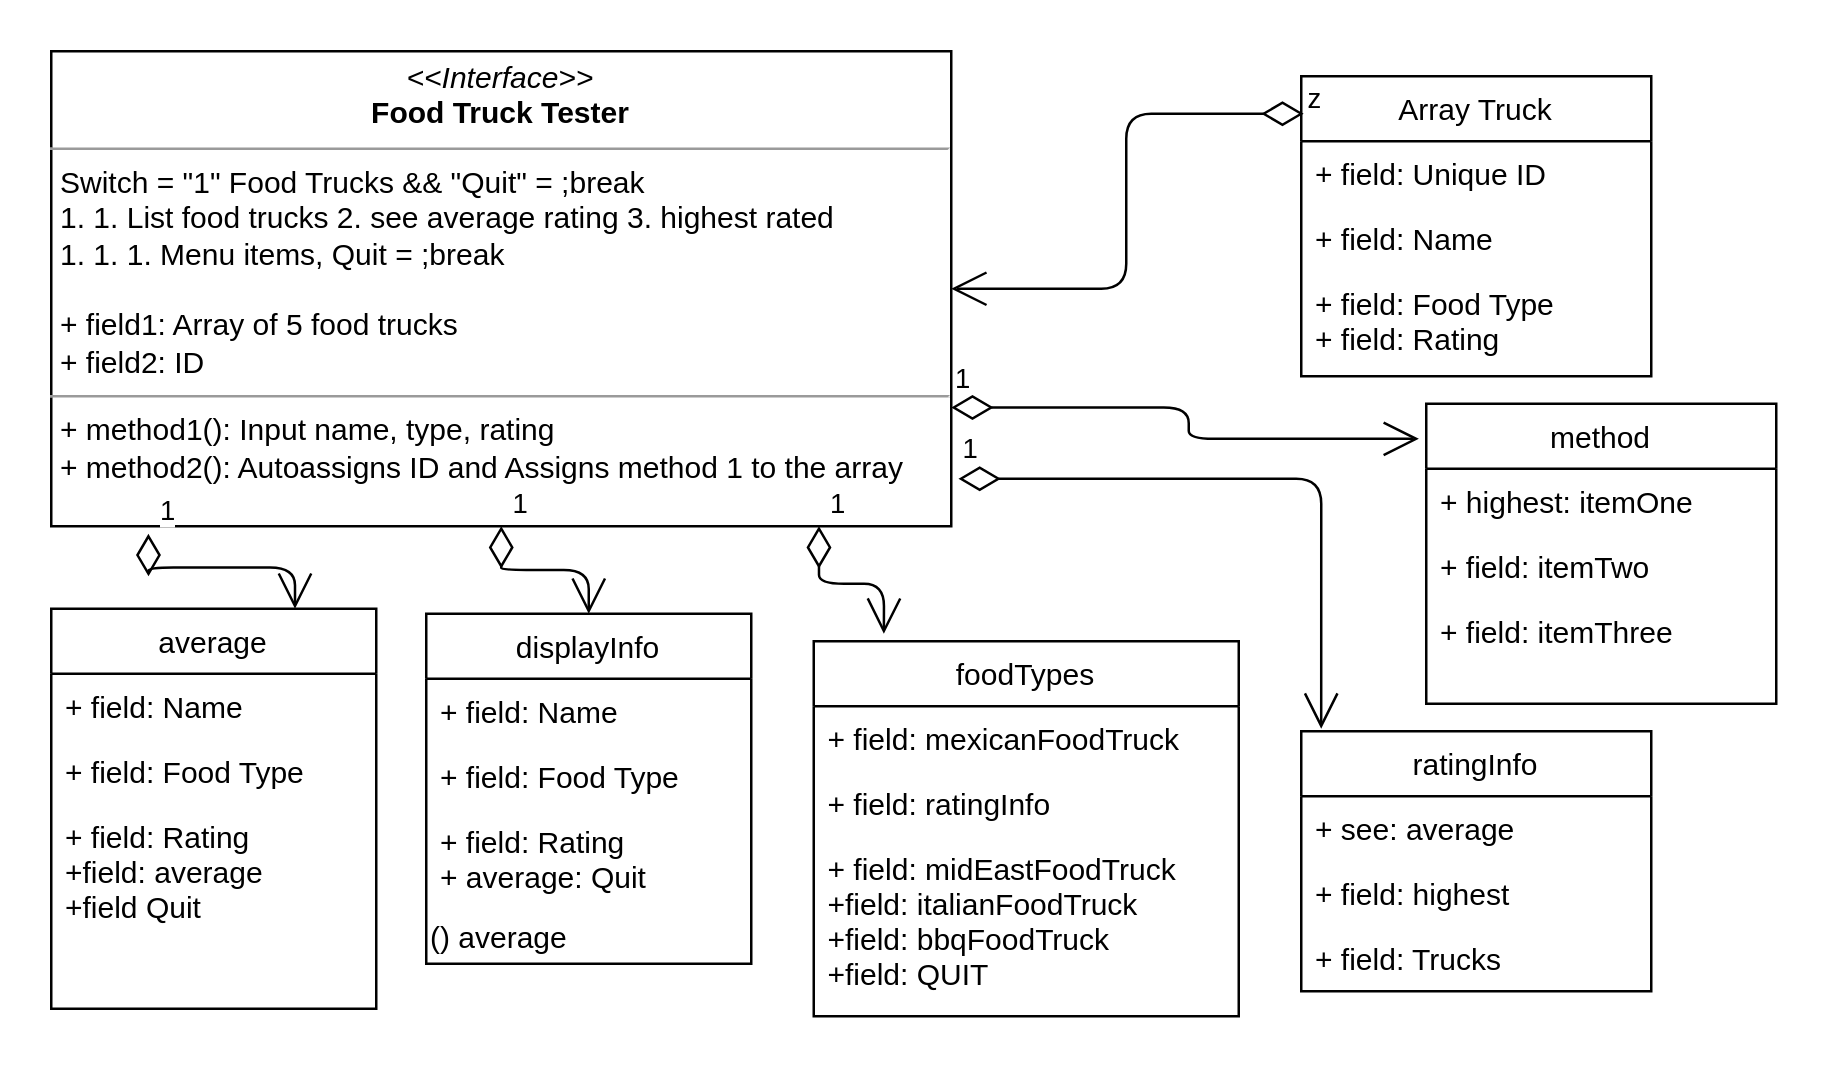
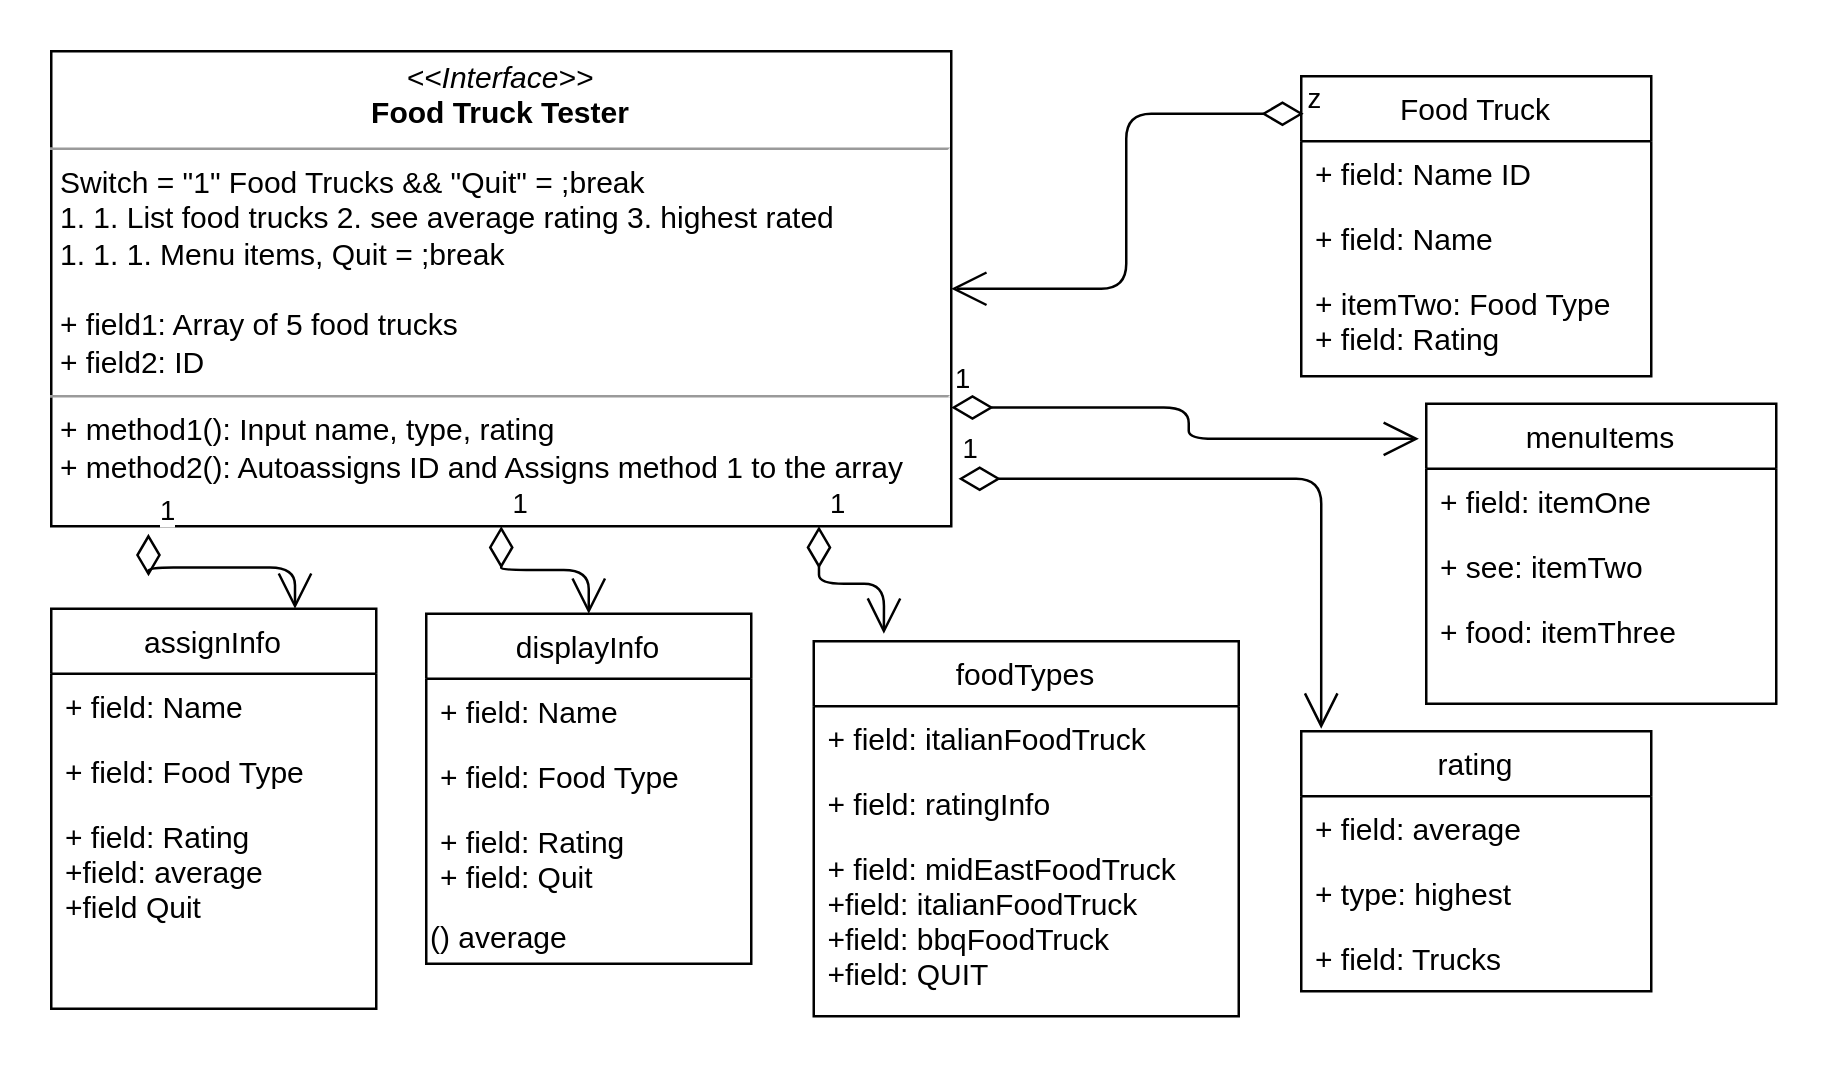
  <mxCell id="0" />
  <mxCell id="1" parent="0" />
- <mxCell id="2" value="Array Truck" style="swimlane;fontStyle=0;childLayout=stackLayout;horizontal=1;startSize=26;fillColor=none;horizontalStack=0;resizeParent=1;resizeParentMax=0;resizeLast=0;collapsible=1;marginBottom=0;" vertex="1" parent="1"><mxGeometry x="520" y="30" width="140" height="120" as="geometry"><mxRectangle x="20" y="120" width="90" height="26" as="alternateBounds" /></mxGeometry></mxCell>
- <mxCell id="3" value="+ field: Unique ID" style="text;strokeColor=none;fillColor=none;align=left;verticalAlign=top;spacingLeft=4;spacingRight=4;overflow=hidden;rotatable=0;points=[[0,0.5],[1,0.5]];portConstraint=eastwest;" vertex="1" parent="2"><mxGeometry y="26" width="140" height="26" as="geometry" /></mxCell>
+ <mxCell id="2" value="Food Truck" style="swimlane;fontStyle=0;childLayout=stackLayout;horizontal=1;startSize=26;fillColor=none;horizontalStack=0;resizeParent=1;resizeParentMax=0;resizeLast=0;collapsible=1;marginBottom=0;" vertex="1" parent="1"><mxGeometry x="520" y="30" width="140" height="120" as="geometry"><mxRectangle x="20" y="120" width="90" height="26" as="alternateBounds" /></mxGeometry></mxCell>
+ <mxCell id="3" value="+ field: Name ID" style="text;strokeColor=none;fillColor=none;align=left;verticalAlign=top;spacingLeft=4;spacingRight=4;overflow=hidden;rotatable=0;points=[[0,0.5],[1,0.5]];portConstraint=eastwest;" vertex="1" parent="2"><mxGeometry y="26" width="140" height="26" as="geometry" /></mxCell>
  <mxCell id="4" value="+ field: Name" style="text;strokeColor=none;fillColor=none;align=left;verticalAlign=top;spacingLeft=4;spacingRight=4;overflow=hidden;rotatable=0;points=[[0,0.5],[1,0.5]];portConstraint=eastwest;" vertex="1" parent="2"><mxGeometry y="52" width="140" height="26" as="geometry" /></mxCell>
- <mxCell id="5" value="+ field: Food Type&#10;+ field: Rating" style="text;strokeColor=none;fillColor=none;align=left;verticalAlign=top;spacingLeft=4;spacingRight=4;overflow=hidden;rotatable=0;points=[[0,0.5],[1,0.5]];portConstraint=eastwest;" vertex="1" parent="2"><mxGeometry y="78" width="140" height="42" as="geometry" /></mxCell>
+ <mxCell id="5" value="+ itemTwo: Food Type&#10;+ field: Rating" style="text;strokeColor=none;fillColor=none;align=left;verticalAlign=top;spacingLeft=4;spacingRight=4;overflow=hidden;rotatable=0;points=[[0,0.5],[1,0.5]];portConstraint=eastwest;" vertex="1" parent="2"><mxGeometry y="78" width="140" height="42" as="geometry" /></mxCell>
  <mxCell id="6" value="&lt;p style=&quot;margin: 0px ; margin-top: 4px ; text-align: center&quot;&gt;&lt;i&gt;&amp;lt;&amp;lt;Interface&amp;gt;&amp;gt;&lt;/i&gt;&lt;br&gt;&lt;b&gt;Food Truck Tester&lt;/b&gt;&lt;/p&gt;&lt;hr size=&quot;1&quot;&gt;&lt;p style=&quot;margin: 0px ; margin-left: 4px&quot;&gt;Switch = &quot;1&quot; Food Trucks &amp;amp;&amp;amp; &quot;Quit&quot; = ;break&lt;/p&gt;&lt;p style=&quot;margin: 0px ; margin-left: 4px&quot;&gt;1. 1. List food trucks 2. see average rating 3. highest rated&lt;/p&gt;&lt;p style=&quot;margin: 0px ; margin-left: 4px&quot;&gt;1. 1. 1. Menu items, Quit = ;break&lt;/p&gt;&lt;p style=&quot;margin: 0px ; margin-left: 4px&quot;&gt;&lt;br&gt;&lt;/p&gt;&lt;p style=&quot;margin: 0px ; margin-left: 4px&quot;&gt;+&amp;nbsp;&lt;span&gt;field1: Array of 5 food trucks&lt;/span&gt;&lt;/p&gt;&lt;p style=&quot;margin: 0px ; margin-left: 4px&quot;&gt;+ field2: ID&lt;/p&gt;&lt;hr size=&quot;1&quot;&gt;&lt;p style=&quot;margin: 0px ; margin-left: 4px&quot;&gt;+ method1(): Input name, type, rating&lt;br&gt;+ method2(): Autoassigns ID and Assigns method 1 to the array&amp;nbsp;&lt;/p&gt;" style="verticalAlign=top;align=left;overflow=fill;fontSize=12;fontFamily=Helvetica;html=1;" vertex="1" parent="1"><mxGeometry x="20" y="20" width="360" height="190" as="geometry" /></mxCell>
  <mxCell id="7" value="displayInfo" style="swimlane;fontStyle=0;childLayout=stackLayout;horizontal=1;startSize=26;fillColor=none;horizontalStack=0;resizeParent=1;resizeParentMax=0;resizeLast=0;collapsible=1;marginBottom=0;" vertex="1" parent="1"><mxGeometry x="170" y="245" width="130" height="140" as="geometry" /></mxCell>
  <mxCell id="8" value="+ field: Name" style="text;strokeColor=none;fillColor=none;align=left;verticalAlign=top;spacingLeft=4;spacingRight=4;overflow=hidden;rotatable=0;points=[[0,0.5],[1,0.5]];portConstraint=eastwest;" vertex="1" parent="7"><mxGeometry y="26" width="130" height="26" as="geometry" /></mxCell>
  <mxCell id="9" value="+ field: Food Type" style="text;strokeColor=none;fillColor=none;align=left;verticalAlign=top;spacingLeft=4;spacingRight=4;overflow=hidden;rotatable=0;points=[[0,0.5],[1,0.5]];portConstraint=eastwest;" vertex="1" parent="7"><mxGeometry y="52" width="130" height="26" as="geometry" /></mxCell>
- <mxCell id="10" value="+ field: Rating&#10;+ average: Quit " style="text;strokeColor=none;fillColor=none;align=left;verticalAlign=top;spacingLeft=4;spacingRight=4;overflow=hidden;rotatable=0;points=[[0,0.5],[1,0.5]];portConstraint=eastwest;" vertex="1" parent="7"><mxGeometry y="78" width="130" height="42" as="geometry" /></mxCell>
+ <mxCell id="10" value="+ field: Rating&#10;+ field: Quit " style="text;strokeColor=none;fillColor=none;align=left;verticalAlign=top;spacingLeft=4;spacingRight=4;overflow=hidden;rotatable=0;points=[[0,0.5],[1,0.5]];portConstraint=eastwest;" vertex="1" parent="7"><mxGeometry y="78" width="130" height="42" as="geometry" /></mxCell>
  <mxCell id="11" value="() average" style="text;html=1;resizable=0;points=[];autosize=1;align=left;verticalAlign=top;spacingTop=-4;" vertex="1" parent="7"><mxGeometry y="120" width="130" height="20" as="geometry" /></mxCell>
- <mxCell id="12" value="average" style="swimlane;fontStyle=0;childLayout=stackLayout;horizontal=1;startSize=26;fillColor=none;horizontalStack=0;resizeParent=1;resizeParentMax=0;resizeLast=0;collapsible=1;marginBottom=0;" vertex="1" parent="1"><mxGeometry x="20" y="243" width="130" height="160" as="geometry" /></mxCell>
+ <mxCell id="12" value="assignInfo" style="swimlane;fontStyle=0;childLayout=stackLayout;horizontal=1;startSize=26;fillColor=none;horizontalStack=0;resizeParent=1;resizeParentMax=0;resizeLast=0;collapsible=1;marginBottom=0;" vertex="1" parent="1"><mxGeometry x="20" y="243" width="130" height="160" as="geometry" /></mxCell>
  <mxCell id="13" value="+ field: Name&#10;" style="text;strokeColor=none;fillColor=none;align=left;verticalAlign=top;spacingLeft=4;spacingRight=4;overflow=hidden;rotatable=0;points=[[0,0.5],[1,0.5]];portConstraint=eastwest;" vertex="1" parent="12"><mxGeometry y="26" width="130" height="26" as="geometry" /></mxCell>
  <mxCell id="14" value="+ field: Food Type" style="text;strokeColor=none;fillColor=none;align=left;verticalAlign=top;spacingLeft=4;spacingRight=4;overflow=hidden;rotatable=0;points=[[0,0.5],[1,0.5]];portConstraint=eastwest;" vertex="1" parent="12"><mxGeometry y="52" width="130" height="26" as="geometry" /></mxCell>
  <mxCell id="15" value="+ field: Rating&#10;+field: average&#10;+field Quit" style="text;strokeColor=none;fillColor=none;align=left;verticalAlign=top;spacingLeft=4;spacingRight=4;overflow=hidden;rotatable=0;points=[[0,0.5],[1,0.5]];portConstraint=eastwest;" vertex="1" parent="12"><mxGeometry y="78" width="130" height="82" as="geometry" /></mxCell>
- <mxCell id="16" value="ratingInfo" style="swimlane;fontStyle=0;childLayout=stackLayout;horizontal=1;startSize=26;fillColor=none;horizontalStack=0;resizeParent=1;resizeParentMax=0;resizeLast=0;collapsible=1;marginBottom=0;" vertex="1" parent="1"><mxGeometry x="520" y="292" width="140" height="104" as="geometry" /></mxCell>
- <mxCell id="17" value="+ see: average" style="text;strokeColor=none;fillColor=none;align=left;verticalAlign=top;spacingLeft=4;spacingRight=4;overflow=hidden;rotatable=0;points=[[0,0.5],[1,0.5]];portConstraint=eastwest;" vertex="1" parent="16"><mxGeometry y="26" width="140" height="26" as="geometry" /></mxCell>
- <mxCell id="18" value="+ field: highest" style="text;strokeColor=none;fillColor=none;align=left;verticalAlign=top;spacingLeft=4;spacingRight=4;overflow=hidden;rotatable=0;points=[[0,0.5],[1,0.5]];portConstraint=eastwest;" vertex="1" parent="16"><mxGeometry y="52" width="140" height="26" as="geometry" /></mxCell>
+ <mxCell id="16" value="rating" style="swimlane;fontStyle=0;childLayout=stackLayout;horizontal=1;startSize=26;fillColor=none;horizontalStack=0;resizeParent=1;resizeParentMax=0;resizeLast=0;collapsible=1;marginBottom=0;" vertex="1" parent="1"><mxGeometry x="520" y="292" width="140" height="104" as="geometry" /></mxCell>
+ <mxCell id="17" value="+ field: average" style="text;strokeColor=none;fillColor=none;align=left;verticalAlign=top;spacingLeft=4;spacingRight=4;overflow=hidden;rotatable=0;points=[[0,0.5],[1,0.5]];portConstraint=eastwest;" vertex="1" parent="16"><mxGeometry y="26" width="140" height="26" as="geometry" /></mxCell>
+ <mxCell id="18" value="+ type: highest" style="text;strokeColor=none;fillColor=none;align=left;verticalAlign=top;spacingLeft=4;spacingRight=4;overflow=hidden;rotatable=0;points=[[0,0.5],[1,0.5]];portConstraint=eastwest;" vertex="1" parent="16"><mxGeometry y="52" width="140" height="26" as="geometry" /></mxCell>
  <mxCell id="19" value="+ field: Trucks" style="text;strokeColor=none;fillColor=none;align=left;verticalAlign=top;spacingLeft=4;spacingRight=4;overflow=hidden;rotatable=0;points=[[0,0.5],[1,0.5]];portConstraint=eastwest;" vertex="1" parent="16"><mxGeometry y="78" width="140" height="26" as="geometry" /></mxCell>
- <mxCell id="20" value="method" style="swimlane;fontStyle=0;childLayout=stackLayout;horizontal=1;startSize=26;fillColor=none;horizontalStack=0;resizeParent=1;resizeParentMax=0;resizeLast=0;collapsible=1;marginBottom=0;" vertex="1" parent="1"><mxGeometry x="570" y="161" width="140" height="120" as="geometry" /></mxCell>
- <mxCell id="21" value="+ highest: itemOne" style="text;strokeColor=none;fillColor=none;align=left;verticalAlign=top;spacingLeft=4;spacingRight=4;overflow=hidden;rotatable=0;points=[[0,0.5],[1,0.5]];portConstraint=eastwest;" vertex="1" parent="20"><mxGeometry y="26" width="140" height="26" as="geometry" /></mxCell>
- <mxCell id="22" value="+ field: itemTwo" style="text;strokeColor=none;fillColor=none;align=left;verticalAlign=top;spacingLeft=4;spacingRight=4;overflow=hidden;rotatable=0;points=[[0,0.5],[1,0.5]];portConstraint=eastwest;" vertex="1" parent="20"><mxGeometry y="52" width="140" height="26" as="geometry" /></mxCell>
- <mxCell id="23" value="+ field: itemThree" style="text;strokeColor=none;fillColor=none;align=left;verticalAlign=top;spacingLeft=4;spacingRight=4;overflow=hidden;rotatable=0;points=[[0,0.5],[1,0.5]];portConstraint=eastwest;" vertex="1" parent="20"><mxGeometry y="78" width="140" height="42" as="geometry" /></mxCell>
+ <mxCell id="20" value="menuItems" style="swimlane;fontStyle=0;childLayout=stackLayout;horizontal=1;startSize=26;fillColor=none;horizontalStack=0;resizeParent=1;resizeParentMax=0;resizeLast=0;collapsible=1;marginBottom=0;" vertex="1" parent="1"><mxGeometry x="570" y="161" width="140" height="120" as="geometry" /></mxCell>
+ <mxCell id="21" value="+ field: itemOne" style="text;strokeColor=none;fillColor=none;align=left;verticalAlign=top;spacingLeft=4;spacingRight=4;overflow=hidden;rotatable=0;points=[[0,0.5],[1,0.5]];portConstraint=eastwest;" vertex="1" parent="20"><mxGeometry y="26" width="140" height="26" as="geometry" /></mxCell>
+ <mxCell id="22" value="+ see: itemTwo" style="text;strokeColor=none;fillColor=none;align=left;verticalAlign=top;spacingLeft=4;spacingRight=4;overflow=hidden;rotatable=0;points=[[0,0.5],[1,0.5]];portConstraint=eastwest;" vertex="1" parent="20"><mxGeometry y="52" width="140" height="26" as="geometry" /></mxCell>
+ <mxCell id="23" value="+ food: itemThree" style="text;strokeColor=none;fillColor=none;align=left;verticalAlign=top;spacingLeft=4;spacingRight=4;overflow=hidden;rotatable=0;points=[[0,0.5],[1,0.5]];portConstraint=eastwest;" vertex="1" parent="20"><mxGeometry y="78" width="140" height="42" as="geometry" /></mxCell>
  <mxCell id="24" value="foodTypes" style="swimlane;fontStyle=0;childLayout=stackLayout;horizontal=1;startSize=26;fillColor=none;horizontalStack=0;resizeParent=1;resizeParentMax=0;resizeLast=0;collapsible=1;marginBottom=0;" vertex="1" parent="1"><mxGeometry x="325" y="256" width="170" height="150" as="geometry" /></mxCell>
- <mxCell id="25" value="+ field: mexicanFoodTruck" style="text;strokeColor=none;fillColor=none;align=left;verticalAlign=top;spacingLeft=4;spacingRight=4;overflow=hidden;rotatable=0;points=[[0,0.5],[1,0.5]];portConstraint=eastwest;" vertex="1" parent="24"><mxGeometry y="26" width="170" height="26" as="geometry" /></mxCell>
+ <mxCell id="25" value="+ field: italianFoodTruck" style="text;strokeColor=none;fillColor=none;align=left;verticalAlign=top;spacingLeft=4;spacingRight=4;overflow=hidden;rotatable=0;points=[[0,0.5],[1,0.5]];portConstraint=eastwest;" vertex="1" parent="24"><mxGeometry y="26" width="170" height="26" as="geometry" /></mxCell>
  <mxCell id="26" value="+ field: ratingInfo" style="text;strokeColor=none;fillColor=none;align=left;verticalAlign=top;spacingLeft=4;spacingRight=4;overflow=hidden;rotatable=0;points=[[0,0.5],[1,0.5]];portConstraint=eastwest;" vertex="1" parent="24"><mxGeometry y="52" width="170" height="26" as="geometry" /></mxCell>
  <mxCell id="27" value="+ field: midEastFoodTruck&#10;+field: italianFoodTruck&#10;+field: bbqFoodTruck&#10;+field: QUIT" style="text;strokeColor=none;fillColor=none;align=left;verticalAlign=top;spacingLeft=4;spacingRight=4;overflow=hidden;rotatable=0;points=[[0,0.5],[1,0.5]];portConstraint=eastwest;" vertex="1" parent="24"><mxGeometry y="78" width="170" height="72" as="geometry" /></mxCell>
  <mxCell id="28" value="z" style="endArrow=open;html=1;endSize=12;startArrow=diamondThin;startSize=14;startFill=0;edgeStyle=orthogonalEdgeStyle;align=left;verticalAlign=bottom;exitX=0.007;exitY=0.125;exitDx=0;exitDy=0;exitPerimeter=0;" edge="1" parent="1" source="2" target="6"><mxGeometry x="-1" y="3" relative="1" as="geometry"><mxPoint x="490" y="60" as="sourcePoint" /><mxPoint x="550" y="89.5" as="targetPoint" /></mxGeometry></mxCell>
  <mxCell id="29" value="1" style="endArrow=open;html=1;endSize=12;startArrow=diamondThin;startSize=14;startFill=0;edgeStyle=orthogonalEdgeStyle;align=left;verticalAlign=bottom;exitX=0.108;exitY=1.016;exitDx=0;exitDy=0;exitPerimeter=0;entryX=0.75;entryY=0;entryDx=0;entryDy=0;" edge="1" parent="1" source="6" target="12"><mxGeometry x="-1" y="3" relative="1" as="geometry"><mxPoint x="20" y="430" as="sourcePoint" /><mxPoint x="180" y="430" as="targetPoint" /></mxGeometry></mxCell>
  <mxCell id="30" value="1" style="endArrow=open;html=1;endSize=12;startArrow=diamondThin;startSize=14;startFill=0;edgeStyle=orthogonalEdgeStyle;align=left;verticalAlign=bottom;entryX=0.5;entryY=0;entryDx=0;entryDy=0;" edge="1" parent="1" source="6" target="7"><mxGeometry x="-1" y="3" relative="1" as="geometry"><mxPoint x="20" y="430" as="sourcePoint" /><mxPoint x="180" y="430" as="targetPoint" /></mxGeometry></mxCell>
  <mxCell id="31" value="1" style="endArrow=open;html=1;endSize=12;startArrow=diamondThin;startSize=14;startFill=0;edgeStyle=orthogonalEdgeStyle;align=left;verticalAlign=bottom;exitX=0.853;exitY=1;exitDx=0;exitDy=0;exitPerimeter=0;entryX=0.165;entryY=-0.02;entryDx=0;entryDy=0;entryPerimeter=0;" edge="1" parent="1" source="6" target="24"><mxGeometry x="-1" y="3" relative="1" as="geometry"><mxPoint x="20" y="430" as="sourcePoint" /><mxPoint x="180" y="430" as="targetPoint" /></mxGeometry></mxCell>
  <mxCell id="32" value="1" style="endArrow=open;html=1;endSize=12;startArrow=diamondThin;startSize=14;startFill=0;edgeStyle=orthogonalEdgeStyle;align=left;verticalAlign=bottom;exitX=1.008;exitY=0.9;exitDx=0;exitDy=0;exitPerimeter=0;entryX=0.057;entryY=-0.01;entryDx=0;entryDy=0;entryPerimeter=0;" edge="1" parent="1" source="6" target="16"><mxGeometry x="-1" y="3" relative="1" as="geometry"><mxPoint x="20" y="430" as="sourcePoint" /><mxPoint x="180" y="430" as="targetPoint" /></mxGeometry></mxCell>
  <mxCell id="33" value="1" style="endArrow=open;html=1;endSize=12;startArrow=diamondThin;startSize=14;startFill=0;edgeStyle=orthogonalEdgeStyle;align=left;verticalAlign=bottom;exitX=1;exitY=0.75;exitDx=0;exitDy=0;entryX=-0.021;entryY=0.117;entryDx=0;entryDy=0;entryPerimeter=0;" edge="1" parent="1" source="6" target="20"><mxGeometry x="-1" y="3" relative="1" as="geometry"><mxPoint x="20" y="430" as="sourcePoint" /><mxPoint x="180" y="430" as="targetPoint" /></mxGeometry></mxCell>
